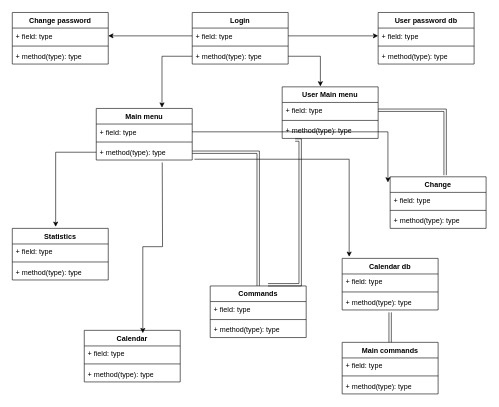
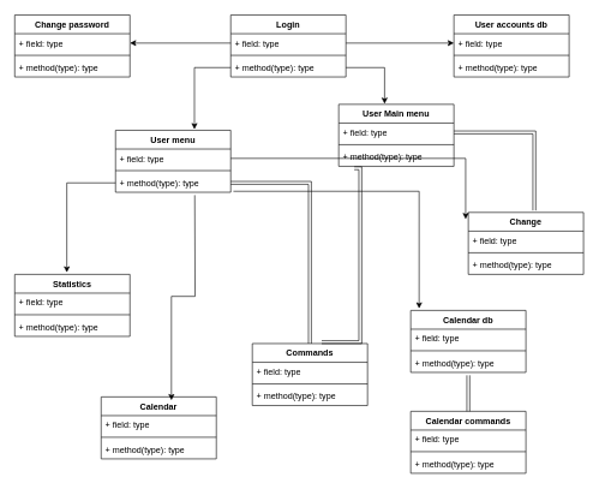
  <mxCell id="0" />
  <mxCell id="1" parent="0" />
  <mxCell id="2" value="Commands" style="swimlane;fontStyle=1;align=center;verticalAlign=top;childLayout=stackLayout;horizontal=1;startSize=26;horizontalStack=0;resizeParent=1;resizeParentMax=0;resizeLast=0;collapsible=1;marginBottom=0;whiteSpace=wrap;html=1;" vertex="1" parent="1"><mxGeometry x="350" y="476" width="160" height="86" as="geometry" /></mxCell>
  <mxCell id="3" value="+ field: type" style="text;strokeColor=none;fillColor=none;align=left;verticalAlign=top;spacingLeft=4;spacingRight=4;overflow=hidden;rotatable=0;points=[[0,0.5],[1,0.5]];portConstraint=eastwest;whiteSpace=wrap;html=1;" vertex="1" parent="2"><mxGeometry y="26" width="160" height="26" as="geometry" /></mxCell>
  <mxCell id="4" value="" style="line;strokeWidth=1;fillColor=none;align=left;verticalAlign=middle;spacingTop=-1;spacingLeft=3;spacingRight=3;rotatable=0;labelPosition=right;points=[];portConstraint=eastwest;strokeColor=inherit;" vertex="1" parent="2"><mxGeometry y="52" width="160" height="8" as="geometry" /></mxCell>
  <mxCell id="5" value="+ method(type): type" style="text;strokeColor=none;fillColor=none;align=left;verticalAlign=top;spacingLeft=4;spacingRight=4;overflow=hidden;rotatable=0;points=[[0,0.5],[1,0.5]];portConstraint=eastwest;whiteSpace=wrap;html=1;" vertex="1" parent="2"><mxGeometry y="60" width="160" height="26" as="geometry" /></mxCell>
- <mxCell id="6" value="Main commands" style="swimlane;fontStyle=1;align=center;verticalAlign=top;childLayout=stackLayout;horizontal=1;startSize=26;horizontalStack=0;resizeParent=1;resizeParentMax=0;resizeLast=0;collapsible=1;marginBottom=0;whiteSpace=wrap;html=1;" vertex="1" parent="1"><mxGeometry x="570" y="570" width="160" height="86" as="geometry" /></mxCell>
+ <mxCell id="6" value="Calendar commands" style="swimlane;fontStyle=1;align=center;verticalAlign=top;childLayout=stackLayout;horizontal=1;startSize=26;horizontalStack=0;resizeParent=1;resizeParentMax=0;resizeLast=0;collapsible=1;marginBottom=0;whiteSpace=wrap;html=1;" vertex="1" parent="1"><mxGeometry x="570" y="570" width="160" height="86" as="geometry" /></mxCell>
  <mxCell id="7" value="+ field: type" style="text;strokeColor=none;fillColor=none;align=left;verticalAlign=top;spacingLeft=4;spacingRight=4;overflow=hidden;rotatable=0;points=[[0,0.5],[1,0.5]];portConstraint=eastwest;whiteSpace=wrap;html=1;" vertex="1" parent="6"><mxGeometry y="26" width="160" height="26" as="geometry" /></mxCell>
  <mxCell id="8" value="" style="line;strokeWidth=1;fillColor=none;align=left;verticalAlign=middle;spacingTop=-1;spacingLeft=3;spacingRight=3;rotatable=0;labelPosition=right;points=[];portConstraint=eastwest;strokeColor=inherit;" vertex="1" parent="6"><mxGeometry y="52" width="160" height="8" as="geometry" /></mxCell>
  <mxCell id="9" value="+ method(type): type" style="text;strokeColor=none;fillColor=none;align=left;verticalAlign=top;spacingLeft=4;spacingRight=4;overflow=hidden;rotatable=0;points=[[0,0.5],[1,0.5]];portConstraint=eastwest;whiteSpace=wrap;html=1;" vertex="1" parent="6"><mxGeometry y="60" width="160" height="26" as="geometry" /></mxCell>
  <mxCell id="10" value="Change password" style="swimlane;fontStyle=1;align=center;verticalAlign=top;childLayout=stackLayout;horizontal=1;startSize=26;horizontalStack=0;resizeParent=1;resizeParentMax=0;resizeLast=0;collapsible=1;marginBottom=0;whiteSpace=wrap;html=1;" vertex="1" parent="1"><mxGeometry x="20" y="20" width="160" height="86" as="geometry" /></mxCell>
  <mxCell id="11" value="+ field: type" style="text;strokeColor=none;fillColor=none;align=left;verticalAlign=top;spacingLeft=4;spacingRight=4;overflow=hidden;rotatable=0;points=[[0,0.5],[1,0.5]];portConstraint=eastwest;whiteSpace=wrap;html=1;" vertex="1" parent="10"><mxGeometry y="26" width="160" height="26" as="geometry" /></mxCell>
  <mxCell id="12" value="" style="line;strokeWidth=1;fillColor=none;align=left;verticalAlign=middle;spacingTop=-1;spacingLeft=3;spacingRight=3;rotatable=0;labelPosition=right;points=[];portConstraint=eastwest;strokeColor=inherit;" vertex="1" parent="10"><mxGeometry y="52" width="160" height="8" as="geometry" /></mxCell>
  <mxCell id="13" value="+ method(type): type" style="text;strokeColor=none;fillColor=none;align=left;verticalAlign=top;spacingLeft=4;spacingRight=4;overflow=hidden;rotatable=0;points=[[0,0.5],[1,0.5]];portConstraint=eastwest;whiteSpace=wrap;html=1;" vertex="1" parent="10"><mxGeometry y="60" width="160" height="26" as="geometry" /></mxCell>
- <mxCell id="14" value="Main menu" style="swimlane;fontStyle=1;align=center;verticalAlign=top;childLayout=stackLayout;horizontal=1;startSize=26;horizontalStack=0;resizeParent=1;resizeParentMax=0;resizeLast=0;collapsible=1;marginBottom=0;whiteSpace=wrap;html=1;" vertex="1" parent="1"><mxGeometry x="160" y="180" width="160" height="86" as="geometry" /></mxCell>
+ <mxCell id="14" value="User menu" style="swimlane;fontStyle=1;align=center;verticalAlign=top;childLayout=stackLayout;horizontal=1;startSize=26;horizontalStack=0;resizeParent=1;resizeParentMax=0;resizeLast=0;collapsible=1;marginBottom=0;whiteSpace=wrap;html=1;" vertex="1" parent="1"><mxGeometry x="160" y="180" width="160" height="86" as="geometry" /></mxCell>
  <mxCell id="15" value="+ field: type" style="text;strokeColor=none;fillColor=none;align=left;verticalAlign=top;spacingLeft=4;spacingRight=4;overflow=hidden;rotatable=0;points=[[0,0.5],[1,0.5]];portConstraint=eastwest;whiteSpace=wrap;html=1;" vertex="1" parent="14"><mxGeometry y="26" width="160" height="26" as="geometry" /></mxCell>
  <mxCell id="16" value="" style="line;strokeWidth=1;fillColor=none;align=left;verticalAlign=middle;spacingTop=-1;spacingLeft=3;spacingRight=3;rotatable=0;labelPosition=right;points=[];portConstraint=eastwest;strokeColor=inherit;" vertex="1" parent="14"><mxGeometry y="52" width="160" height="8" as="geometry" /></mxCell>
  <mxCell id="17" value="+ method(type): type" style="text;strokeColor=none;fillColor=none;align=left;verticalAlign=top;spacingLeft=4;spacingRight=4;overflow=hidden;rotatable=0;points=[[0,0.5],[1,0.5]];portConstraint=eastwest;whiteSpace=wrap;html=1;" vertex="1" parent="14"><mxGeometry y="60" width="160" height="26" as="geometry" /></mxCell>
  <mxCell id="18" value="Login" style="swimlane;fontStyle=1;align=center;verticalAlign=top;childLayout=stackLayout;horizontal=1;startSize=26;horizontalStack=0;resizeParent=1;resizeParentMax=0;resizeLast=0;collapsible=1;marginBottom=0;whiteSpace=wrap;html=1;" vertex="1" parent="1"><mxGeometry x="320" y="20" width="160" height="86" as="geometry" /></mxCell>
  <mxCell id="19" value="+ field: type" style="text;strokeColor=none;fillColor=none;align=left;verticalAlign=top;spacingLeft=4;spacingRight=4;overflow=hidden;rotatable=0;points=[[0,0.5],[1,0.5]];portConstraint=eastwest;whiteSpace=wrap;html=1;" vertex="1" parent="18"><mxGeometry y="26" width="160" height="26" as="geometry" /></mxCell>
  <mxCell id="20" value="" style="line;strokeWidth=1;fillColor=none;align=left;verticalAlign=middle;spacingTop=-1;spacingLeft=3;spacingRight=3;rotatable=0;labelPosition=right;points=[];portConstraint=eastwest;strokeColor=inherit;" vertex="1" parent="18"><mxGeometry y="52" width="160" height="8" as="geometry" /></mxCell>
  <mxCell id="21" value="+ method(type): type" style="text;strokeColor=none;fillColor=none;align=left;verticalAlign=top;spacingLeft=4;spacingRight=4;overflow=hidden;rotatable=0;points=[[0,0.5],[1,0.5]];portConstraint=eastwest;whiteSpace=wrap;html=1;" vertex="1" parent="18"><mxGeometry y="60" width="160" height="26" as="geometry" /></mxCell>
  <mxCell id="22" value="Calendar db" style="swimlane;fontStyle=1;align=center;verticalAlign=top;childLayout=stackLayout;horizontal=1;startSize=26;horizontalStack=0;resizeParent=1;resizeParentMax=0;resizeLast=0;collapsible=1;marginBottom=0;whiteSpace=wrap;html=1;" vertex="1" parent="1"><mxGeometry x="570" y="430" width="160" height="86" as="geometry" /></mxCell>
  <mxCell id="23" value="+ field: type" style="text;strokeColor=none;fillColor=none;align=left;verticalAlign=top;spacingLeft=4;spacingRight=4;overflow=hidden;rotatable=0;points=[[0,0.5],[1,0.5]];portConstraint=eastwest;whiteSpace=wrap;html=1;" vertex="1" parent="22"><mxGeometry y="26" width="160" height="26" as="geometry" /></mxCell>
  <mxCell id="24" value="" style="line;strokeWidth=1;fillColor=none;align=left;verticalAlign=middle;spacingTop=-1;spacingLeft=3;spacingRight=3;rotatable=0;labelPosition=right;points=[];portConstraint=eastwest;strokeColor=inherit;" vertex="1" parent="22"><mxGeometry y="52" width="160" height="8" as="geometry" /></mxCell>
  <mxCell id="25" value="+ method(type): type" style="text;strokeColor=none;fillColor=none;align=left;verticalAlign=top;spacingLeft=4;spacingRight=4;overflow=hidden;rotatable=0;points=[[0,0.5],[1,0.5]];portConstraint=eastwest;whiteSpace=wrap;html=1;" vertex="1" parent="22"><mxGeometry y="60" width="160" height="26" as="geometry" /></mxCell>
  <mxCell id="26" value="Calendar" style="swimlane;fontStyle=1;align=center;verticalAlign=top;childLayout=stackLayout;horizontal=1;startSize=26;horizontalStack=0;resizeParent=1;resizeParentMax=0;resizeLast=0;collapsible=1;marginBottom=0;whiteSpace=wrap;html=1;" vertex="1" parent="1"><mxGeometry x="140" y="550" width="160" height="86" as="geometry" /></mxCell>
  <mxCell id="27" value="+ field: type" style="text;strokeColor=none;fillColor=none;align=left;verticalAlign=top;spacingLeft=4;spacingRight=4;overflow=hidden;rotatable=0;points=[[0,0.5],[1,0.5]];portConstraint=eastwest;whiteSpace=wrap;html=1;" vertex="1" parent="26"><mxGeometry y="26" width="160" height="26" as="geometry" /></mxCell>
  <mxCell id="28" value="" style="line;strokeWidth=1;fillColor=none;align=left;verticalAlign=middle;spacingTop=-1;spacingLeft=3;spacingRight=3;rotatable=0;labelPosition=right;points=[];portConstraint=eastwest;strokeColor=inherit;" vertex="1" parent="26"><mxGeometry y="52" width="160" height="8" as="geometry" /></mxCell>
  <mxCell id="29" value="+ method(type): type" style="text;strokeColor=none;fillColor=none;align=left;verticalAlign=top;spacingLeft=4;spacingRight=4;overflow=hidden;rotatable=0;points=[[0,0.5],[1,0.5]];portConstraint=eastwest;whiteSpace=wrap;html=1;" vertex="1" parent="26"><mxGeometry y="60" width="160" height="26" as="geometry" /></mxCell>
  <mxCell id="30" value="Change" style="swimlane;fontStyle=1;align=center;verticalAlign=top;childLayout=stackLayout;horizontal=1;startSize=26;horizontalStack=0;resizeParent=1;resizeParentMax=0;resizeLast=0;collapsible=1;marginBottom=0;whiteSpace=wrap;html=1;" vertex="1" parent="1"><mxGeometry x="650" y="294" width="160" height="86" as="geometry" /></mxCell>
  <mxCell id="31" value="+ field: type" style="text;strokeColor=none;fillColor=none;align=left;verticalAlign=top;spacingLeft=4;spacingRight=4;overflow=hidden;rotatable=0;points=[[0,0.5],[1,0.5]];portConstraint=eastwest;whiteSpace=wrap;html=1;" vertex="1" parent="30"><mxGeometry y="26" width="160" height="26" as="geometry" /></mxCell>
  <mxCell id="32" value="" style="line;strokeWidth=1;fillColor=none;align=left;verticalAlign=middle;spacingTop=-1;spacingLeft=3;spacingRight=3;rotatable=0;labelPosition=right;points=[];portConstraint=eastwest;strokeColor=inherit;" vertex="1" parent="30"><mxGeometry y="52" width="160" height="8" as="geometry" /></mxCell>
  <mxCell id="33" value="+ method(type): type" style="text;strokeColor=none;fillColor=none;align=left;verticalAlign=top;spacingLeft=4;spacingRight=4;overflow=hidden;rotatable=0;points=[[0,0.5],[1,0.5]];portConstraint=eastwest;whiteSpace=wrap;html=1;" vertex="1" parent="30"><mxGeometry y="60" width="160" height="26" as="geometry" /></mxCell>
  <mxCell id="34" value="Statistics" style="swimlane;fontStyle=1;align=center;verticalAlign=top;childLayout=stackLayout;horizontal=1;startSize=26;horizontalStack=0;resizeParent=1;resizeParentMax=0;resizeLast=0;collapsible=1;marginBottom=0;whiteSpace=wrap;html=1;" vertex="1" parent="1"><mxGeometry x="20" y="380" width="160" height="86" as="geometry" /></mxCell>
  <mxCell id="35" value="+ field: type" style="text;strokeColor=none;fillColor=none;align=left;verticalAlign=top;spacingLeft=4;spacingRight=4;overflow=hidden;rotatable=0;points=[[0,0.5],[1,0.5]];portConstraint=eastwest;whiteSpace=wrap;html=1;" vertex="1" parent="34"><mxGeometry y="26" width="160" height="26" as="geometry" /></mxCell>
  <mxCell id="36" value="" style="line;strokeWidth=1;fillColor=none;align=left;verticalAlign=middle;spacingTop=-1;spacingLeft=3;spacingRight=3;rotatable=0;labelPosition=right;points=[];portConstraint=eastwest;strokeColor=inherit;" vertex="1" parent="34"><mxGeometry y="52" width="160" height="8" as="geometry" /></mxCell>
  <mxCell id="37" value="+ method(type): type" style="text;strokeColor=none;fillColor=none;align=left;verticalAlign=top;spacingLeft=4;spacingRight=4;overflow=hidden;rotatable=0;points=[[0,0.5],[1,0.5]];portConstraint=eastwest;whiteSpace=wrap;html=1;" vertex="1" parent="34"><mxGeometry y="60" width="160" height="26" as="geometry" /></mxCell>
- <mxCell id="38" value="User password db" style="swimlane;fontStyle=1;align=center;verticalAlign=top;childLayout=stackLayout;horizontal=1;startSize=26;horizontalStack=0;resizeParent=1;resizeParentMax=0;resizeLast=0;collapsible=1;marginBottom=0;whiteSpace=wrap;html=1;" vertex="1" parent="1"><mxGeometry x="630" y="20" width="160" height="86" as="geometry" /></mxCell>
+ <mxCell id="38" value="User accounts db" style="swimlane;fontStyle=1;align=center;verticalAlign=top;childLayout=stackLayout;horizontal=1;startSize=26;horizontalStack=0;resizeParent=1;resizeParentMax=0;resizeLast=0;collapsible=1;marginBottom=0;whiteSpace=wrap;html=1;" vertex="1" parent="1"><mxGeometry x="630" y="20" width="160" height="86" as="geometry" /></mxCell>
  <mxCell id="39" value="+ field: type" style="text;strokeColor=none;fillColor=none;align=left;verticalAlign=top;spacingLeft=4;spacingRight=4;overflow=hidden;rotatable=0;points=[[0,0.5],[1,0.5]];portConstraint=eastwest;whiteSpace=wrap;html=1;" vertex="1" parent="38"><mxGeometry y="26" width="160" height="26" as="geometry" /></mxCell>
  <mxCell id="40" value="" style="line;strokeWidth=1;fillColor=none;align=left;verticalAlign=middle;spacingTop=-1;spacingLeft=3;spacingRight=3;rotatable=0;labelPosition=right;points=[];portConstraint=eastwest;strokeColor=inherit;" vertex="1" parent="38"><mxGeometry y="52" width="160" height="8" as="geometry" /></mxCell>
  <mxCell id="41" value="+ method(type): type" style="text;strokeColor=none;fillColor=none;align=left;verticalAlign=top;spacingLeft=4;spacingRight=4;overflow=hidden;rotatable=0;points=[[0,0.5],[1,0.5]];portConstraint=eastwest;whiteSpace=wrap;html=1;" vertex="1" parent="38"><mxGeometry y="60" width="160" height="26" as="geometry" /></mxCell>
  <mxCell id="42" value="User Main menu" style="swimlane;fontStyle=1;align=center;verticalAlign=top;childLayout=stackLayout;horizontal=1;startSize=26;horizontalStack=0;resizeParent=1;resizeParentMax=0;resizeLast=0;collapsible=1;marginBottom=0;whiteSpace=wrap;html=1;" vertex="1" parent="1"><mxGeometry x="470" y="144" width="160" height="86" as="geometry" /></mxCell>
  <mxCell id="43" value="+ field: type" style="text;strokeColor=none;fillColor=none;align=left;verticalAlign=top;spacingLeft=4;spacingRight=4;overflow=hidden;rotatable=0;points=[[0,0.5],[1,0.5]];portConstraint=eastwest;whiteSpace=wrap;html=1;" vertex="1" parent="42"><mxGeometry y="26" width="160" height="26" as="geometry" /></mxCell>
  <mxCell id="44" value="" style="line;strokeWidth=1;fillColor=none;align=left;verticalAlign=middle;spacingTop=-1;spacingLeft=3;spacingRight=3;rotatable=0;labelPosition=right;points=[];portConstraint=eastwest;strokeColor=inherit;" vertex="1" parent="42"><mxGeometry y="52" width="160" height="8" as="geometry" /></mxCell>
  <mxCell id="45" value="+ method(type): type" style="text;strokeColor=none;fillColor=none;align=left;verticalAlign=top;spacingLeft=4;spacingRight=4;overflow=hidden;rotatable=0;points=[[0,0.5],[1,0.5]];portConstraint=eastwest;whiteSpace=wrap;html=1;" vertex="1" parent="42"><mxGeometry y="60" width="160" height="26" as="geometry" /></mxCell>
  <mxCell id="46" style="rounded=0;orthogonalLoop=1;jettySize=auto;html=1;entryX=1;entryY=0.5;entryDx=0;entryDy=0;" edge="1" parent="1" source="19" target="11"><mxGeometry relative="1" as="geometry" /></mxCell>
  <mxCell id="47" style="edgeStyle=orthogonalEdgeStyle;rounded=0;orthogonalLoop=1;jettySize=auto;html=1;exitX=1;exitY=0.5;exitDx=0;exitDy=0;entryX=0;entryY=0.5;entryDx=0;entryDy=0;" edge="1" parent="1" source="19" target="39"><mxGeometry relative="1" as="geometry" /></mxCell>
  <mxCell id="48" style="edgeStyle=orthogonalEdgeStyle;rounded=0;orthogonalLoop=1;jettySize=auto;html=1;exitX=0;exitY=0.5;exitDx=0;exitDy=0;entryX=0.685;entryY=-0.016;entryDx=0;entryDy=0;entryPerimeter=0;elbow=vertical;" edge="1" parent="1" source="21" target="14"><mxGeometry relative="1" as="geometry" /></mxCell>
  <mxCell id="49" style="edgeStyle=orthogonalEdgeStyle;rounded=0;orthogonalLoop=1;jettySize=auto;html=1;exitX=1;exitY=0.5;exitDx=0;exitDy=0;entryX=0.398;entryY=-0.008;entryDx=0;entryDy=0;entryPerimeter=0;" edge="1" parent="1" source="21" target="42"><mxGeometry relative="1" as="geometry" /></mxCell>
  <mxCell id="50" style="rounded=0;orthogonalLoop=1;jettySize=auto;html=1;entryX=0.5;entryY=1.154;entryDx=0;entryDy=0;entryPerimeter=0;elbow=vertical;shape=link;" edge="1" parent="1" source="6" target="25"><mxGeometry relative="1" as="geometry" /></mxCell>
  <mxCell id="51" style="rounded=0;orthogonalLoop=1;jettySize=auto;html=1;entryX=0.452;entryY=-0.031;entryDx=0;entryDy=0;entryPerimeter=0;elbow=vertical;edgeStyle=orthogonalEdgeStyle;" edge="1" parent="1" source="17" target="34"><mxGeometry relative="1" as="geometry" /></mxCell>
  <mxCell id="52" style="rounded=0;orthogonalLoop=1;jettySize=auto;html=1;entryX=0.61;entryY=0.054;entryDx=0;entryDy=0;entryPerimeter=0;elbow=vertical;edgeStyle=orthogonalEdgeStyle;" edge="1" parent="1" target="26"><mxGeometry relative="1" as="geometry"><mxPoint x="270" y="270" as="sourcePoint" /></mxGeometry></mxCell>
  <mxCell id="53" style="edgeStyle=orthogonalEdgeStyle;rounded=0;orthogonalLoop=1;jettySize=auto;html=1;elbow=vertical;shape=link;" edge="1" parent="1" source="17" target="2"><mxGeometry relative="1" as="geometry" /></mxCell>
  <mxCell id="54" style="edgeStyle=orthogonalEdgeStyle;rounded=0;orthogonalLoop=1;jettySize=auto;html=1;entryX=0.073;entryY=-0.031;entryDx=0;entryDy=0;entryPerimeter=0;elbow=vertical;exitX=1.023;exitY=0.949;exitDx=0;exitDy=0;exitPerimeter=0;" edge="1" parent="1" source="17" target="22"><mxGeometry relative="1" as="geometry" /></mxCell>
  <mxCell id="55" style="edgeStyle=orthogonalEdgeStyle;rounded=0;orthogonalLoop=1;jettySize=auto;html=1;entryX=-0.023;entryY=0.109;entryDx=0;entryDy=0;entryPerimeter=0;" edge="1" parent="1" source="15" target="30"><mxGeometry relative="1" as="geometry" /></mxCell>
  <mxCell id="56" style="edgeStyle=orthogonalEdgeStyle;rounded=0;orthogonalLoop=1;jettySize=auto;html=1;entryX=0.573;entryY=-0.031;entryDx=0;entryDy=0;entryPerimeter=0;elbow=vertical;shape=link;" edge="1" parent="1" source="43" target="30"><mxGeometry relative="1" as="geometry" /></mxCell>
  <mxCell id="57" style="rounded=0;orthogonalLoop=1;jettySize=auto;html=1;entryX=0.602;entryY=-0.023;entryDx=0;entryDy=0;entryPerimeter=0;elbow=vertical;shape=link;edgeStyle=orthogonalEdgeStyle;exitX=0.135;exitY=1.103;exitDx=0;exitDy=0;exitPerimeter=0;" edge="1" parent="1" source="45" target="2"><mxGeometry relative="1" as="geometry"><Array as="points"><mxPoint x="500" y="233" /><mxPoint x="500" y="474" /></Array></mxGeometry></mxCell>
